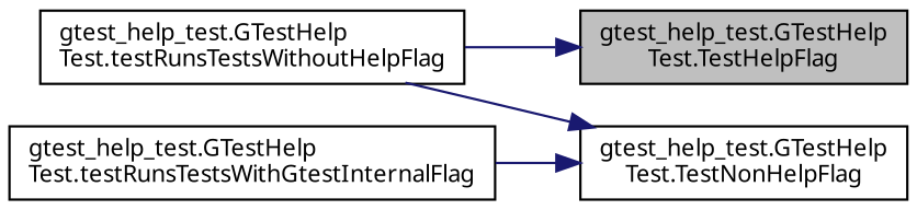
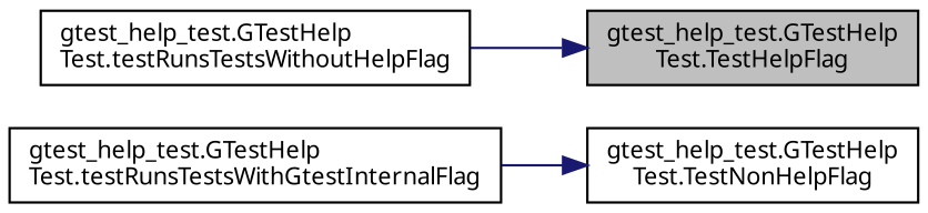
  digraph {
    fontname="Noto Sans"
    rankdir=RL
    node [color=black fillcolor=white fontname="Noto Sans" fontsize=10 shape=record style=filled]
    edge [color=midnightblue dir=back fontname="Noto Sans" fontsize=10 labelfontname=Helvetica labelfontsize=10 style=solid]
    n1 [fillcolor=grey75 fontcolor=black height=0.2 label="gtest_help_test.GTestHelp\lTest.TestHelpFlag" width=0.4]
    n2 [height=0.2 label="gtest_help_test.GTestHelp\lTest.testRunsTestsWithoutHelpFlag" width=0.4]
    n3 [height=0.2 label="gtest_help_test.GTestHelp\lTest.TestNonHelpFlag" width=0.4]
    n4 [height=0.2 label="gtest_help_test.GTestHelp\lTest.testRunsTestsWithGtestInternalFlag" width=0.4]
    n1 -> n2
-   n3 -> n2
    n3 -> n4
  }
